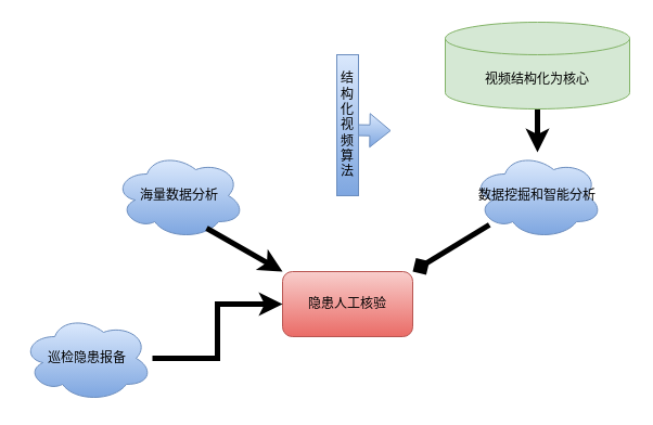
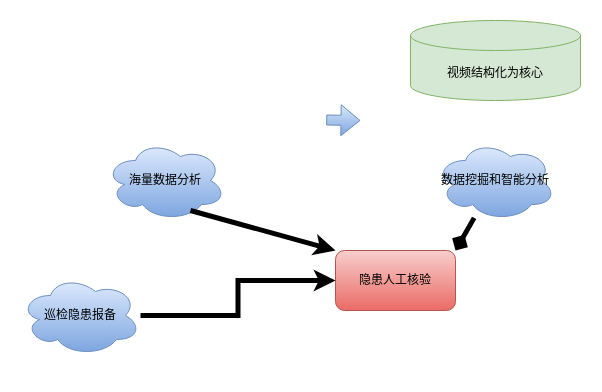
  <mxCell id="0" />
  <mxCell id="1" parent="0" />
- <mxCell id="2" style="edgeStyle=orthogonalEdgeStyle;rounded=0;orthogonalLoop=1;jettySize=auto;html=1;exitX=0.5;exitY=1;exitDx=0;exitDy=0;exitPerimeter=0;fillColor=default;strokeWidth=5;" edge="1" parent="1" source="3" target="5"><mxGeometry relative="1" as="geometry" /></mxCell>
  <mxCell id="3" value="视频结构化为核心" style="shape=cylinder3;whiteSpace=wrap;html=1;boundedLbl=1;backgroundOutline=1;size=15;fillColor=#d5e8d4;strokeColor=#82b366;" vertex="1" parent="1"><mxGeometry x="410" y="20" width="170" height="80" as="geometry" /></mxCell>
  <mxCell id="4" value="海量数据分析" style="ellipse;shape=cloud;whiteSpace=wrap;html=1;fillColor=#dae8fc;gradientColor=#7ea6e0;strokeColor=#6c8ebf;" vertex="1" parent="1"><mxGeometry x="105" y="140" width="120" height="80" as="geometry" /></mxCell>
  <mxCell id="5" value="数据挖掘和智能分析" style="ellipse;shape=cloud;whiteSpace=wrap;html=1;fillColor=#dae8fc;gradientColor=#7ea6e0;strokeColor=#6c8ebf;" vertex="1" parent="1"><mxGeometry x="435" y="140" width="120" height="80" as="geometry" /></mxCell>
  <mxCell id="6" value="" style="group" vertex="1" connectable="0" parent="1"><mxGeometry x="310" y="50" width="50" height="130" as="geometry" /></mxCell>
  <mxCell id="7" value="" style="shape=flexArrow;endArrow=classic;html=1;rounded=0;fillColor=#dae8fc;gradientColor=#7ea6e0;strokeColor=#6c8ebf;" edge="1" parent="6"><mxGeometry width="50" height="50" relative="1" as="geometry"><mxPoint x="15.714" y="69.5" as="sourcePoint" /><mxPoint x="50" y="70" as="targetPoint" /></mxGeometry></mxCell>
- <mxCell id="8" value="结构化视频算法" style="rounded=0;whiteSpace=wrap;html=1;fillColor=#dae8fc;gradientColor=#7ea6e0;strokeColor=#6c8ebf;" vertex="1" parent="6"><mxGeometry width="20" height="130" as="geometry" /></mxCell>
- <mxCell id="9" value="隐患人工核验" style="rounded=1;whiteSpace=wrap;html=1;fillColor=#f8cecc;gradientColor=#ea6b66;strokeColor=#b85450;" vertex="1" parent="1"><mxGeometry x="260" y="250" width="120" height="60" as="geometry" /></mxCell>
+ <mxCell id="9" value="隐患人工核验" style="rounded=1;whiteSpace=wrap;html=1;fillColor=#f8cecc;gradientColor=#ea6b66;strokeColor=#b85450;" vertex="1" parent="1"><mxGeometry x="335" y="250" width="120" height="60" as="geometry" /></mxCell>
  <mxCell id="10" value="" style="endArrow=classic;html=1;rounded=0;strokeWidth=5;fillColor=default;entryX=0;entryY=0;entryDx=0;entryDy=0;" edge="1" parent="1" target="9"><mxGeometry width="50" height="50" relative="1" as="geometry"><mxPoint x="190" y="210" as="sourcePoint" /><mxPoint x="240" y="250" as="targetPoint" /></mxGeometry></mxCell>
  <mxCell id="11" value="" style="endArrow=diamond;html=1;rounded=0;strokeWidth=5;fillColor=default;entryX=1;entryY=0;entryDx=0;entryDy=0;" edge="1" parent="1" source="5" target="9"><mxGeometry width="50" height="50" relative="1" as="geometry"><mxPoint x="430" y="230" as="sourcePoint" /><mxPoint x="390" y="240" as="targetPoint" /></mxGeometry></mxCell>
  <mxCell id="12" style="edgeStyle=orthogonalEdgeStyle;rounded=0;orthogonalLoop=1;jettySize=auto;html=1;strokeWidth=5;fillColor=default;" edge="1" parent="1" source="13" target="9"><mxGeometry relative="1" as="geometry" /></mxCell>
- <mxCell id="13" value="巡检隐患报备" style="ellipse;shape=cloud;whiteSpace=wrap;html=1;fillColor=#dae8fc;gradientColor=#7ea6e0;strokeColor=#6c8ebf;" vertex="1" parent="1"><mxGeometry x="20" y="290" width="120" height="80" as="geometry" /></mxCell>
+ <mxCell id="13" value="巡检隐患报备" style="ellipse;shape=cloud;whiteSpace=wrap;html=1;fillColor=#dae8fc;gradientColor=#7ea6e0;strokeColor=#6c8ebf;" vertex="1" parent="1"><mxGeometry x="20" y="275" width="120" height="80" as="geometry" /></mxCell>
